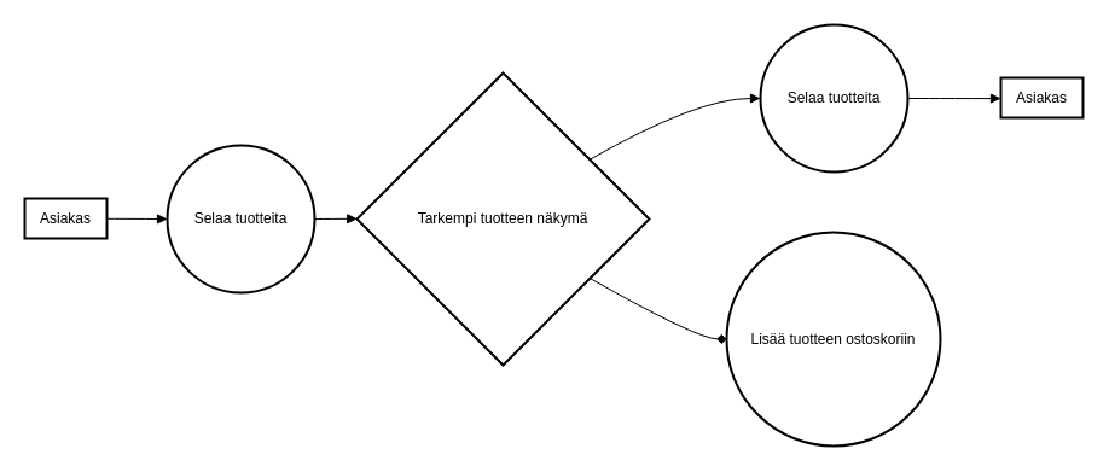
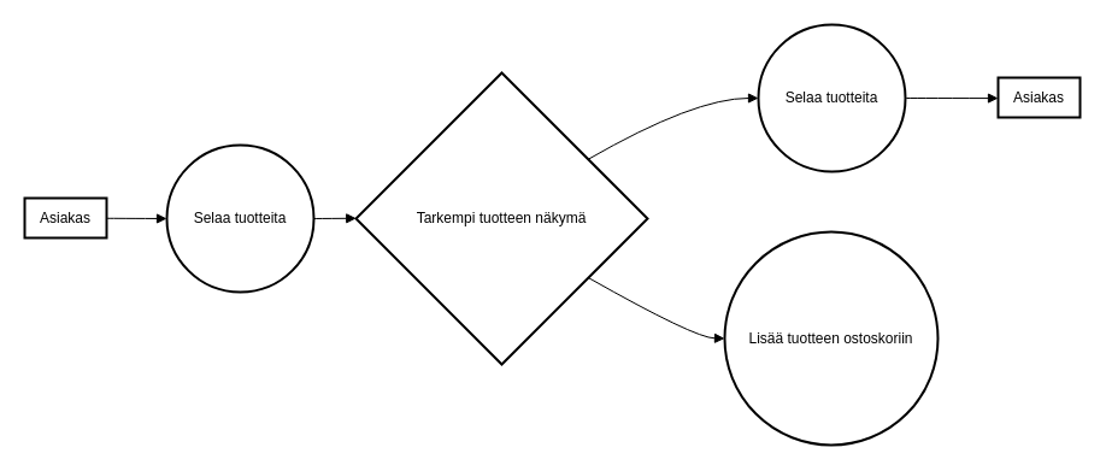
  <mxCell id="0" />
  <mxCell id="1" parent="0" />
  <mxCell id="2" value="Asiakas" style="whiteSpace=wrap;strokeWidth=2;" vertex="1" parent="1"><mxGeometry y="164" width="68" height="33" as="geometry" x="20" /></mxCell>
  <mxCell id="3" value="Selaa tuotteita" style="ellipse;aspect=fixed;strokeWidth=2;whiteSpace=wrap;" vertex="1" parent="1"><mxGeometry x="138" y="120" width="122" height="122" as="geometry" /></mxCell>
  <mxCell id="4" value="Tarkempi tuotteen näkymä" style="rhombus;strokeWidth=2;whiteSpace=wrap;" vertex="1" parent="1"><mxGeometry x="295" y="60" width="242" height="242" as="geometry" /></mxCell>
  <mxCell id="5" value="Selaa tuotteita" style="ellipse;aspect=fixed;strokeWidth=2;whiteSpace=wrap;" vertex="1" parent="1"><mxGeometry x="629" width="122" height="122" as="geometry" y="20" /></mxCell>
  <mxCell id="6" value="Lisää tuotteen ostoskoriin" style="ellipse;aspect=fixed;strokeWidth=2;whiteSpace=wrap;" vertex="1" parent="1"><mxGeometry x="601" y="192" width="177" height="177" as="geometry" /></mxCell>
  <mxCell id="7" value="Asiakas" style="whiteSpace=wrap;strokeWidth=2;" vertex="1" parent="1"><mxGeometry x="828" y="64" width="68" height="33" as="geometry" /></mxCell>
  <mxCell id="8" value="" style="curved=1;startArrow=none;endArrow=block;exitX=0.995;exitY=0.508;entryX=-0.003;entryY=0.498;" edge="1" parent="1" source="2" target="3"><mxGeometry relative="1" as="geometry"><Array as="points" /></mxGeometry></mxCell>
  <mxCell id="9" value="" style="curved=1;startArrow=none;endArrow=block;exitX=0.998;exitY=0.498;entryX=-0.001;entryY=0.499;" edge="1" parent="1" source="3" target="4"><mxGeometry relative="1" as="geometry"><Array as="points" /></mxGeometry></mxCell>
  <mxCell id="10" value="" style="curved=1;startArrow=none;endArrow=block;exitX=0.998;exitY=0.158;entryX=-0.003;entryY=0.501;" edge="1" parent="1" source="4" target="5"><mxGeometry relative="1" as="geometry"><Array as="points"><mxPoint x="576" y="81" /></Array></mxGeometry></mxCell>
- <mxCell id="11" value="" style="curved=1;startArrow=none;endArrow=diamond;exitX=0.998;exitY=0.84;entryX=0.003;entryY=0.5;" edge="1" parent="1" source="4" target="6"><mxGeometry relative="1" as="geometry"><Array as="points"><mxPoint x="576" y="280" /></Array></mxGeometry></mxCell>
+ <mxCell id="11" value="" style="curved=1;startArrow=none;endArrow=block;exitX=0.998;exitY=0.84;entryX=0.003;entryY=0.5;" edge="1" parent="1" source="4" target="6"><mxGeometry relative="1" as="geometry"><Array as="points"><mxPoint x="576" y="280" /></Array></mxGeometry></mxCell>
  <mxCell id="12" value="" style="curved=1;startArrow=none;endArrow=block;exitX=0.999;exitY=0.501;entryX=0.001;entryY=0.518;" edge="1" parent="1" source="5" target="7"><mxGeometry relative="1" as="geometry"><Array as="points" /></mxGeometry></mxCell>
